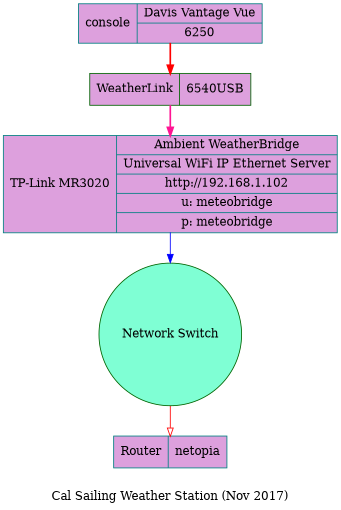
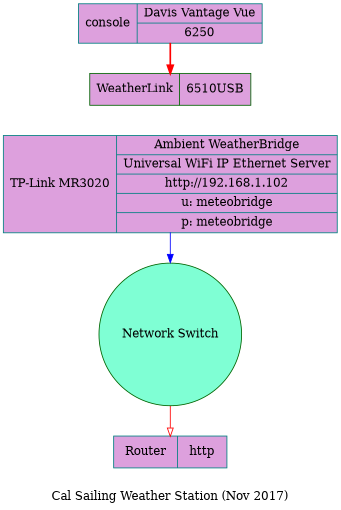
  digraph {
    label="Cal Sailing Weather Station (Nov 2017)"
    node [color=teal fillcolor=plum shape=record style=filled]
    edge [arrowhead=normal color=red style=bold]
    n1 [label="console | { Davis Vantage Vue  | 6250 }"]
-   n2 [color=darkgreen label="WeatherLink | { 6540USB }"]
+   n2 [color=darkgreen label="WeatherLink | { 6510USB }"]
    n3 [label="TP-Link MR3020  | { Ambient WeatherBridge | Universal WiFi IP Ethernet Server | http://192.168.1.102 | u: meteobridge | p: meteobridge }"]
    n4 [color=darkgreen fillcolor=aquamarine label="Network Switch" shape=circle]
-   n5 [label="Router | { netopia }"]
+   n5 [label="Router | { http }"]
    n1 -> n2
-   n2 -> n3 [color=deeppink]
    n3 -> n4 [color=blue style=solid]
    n4 -> n5 [arrowhead=onormal style=solid]
  }
